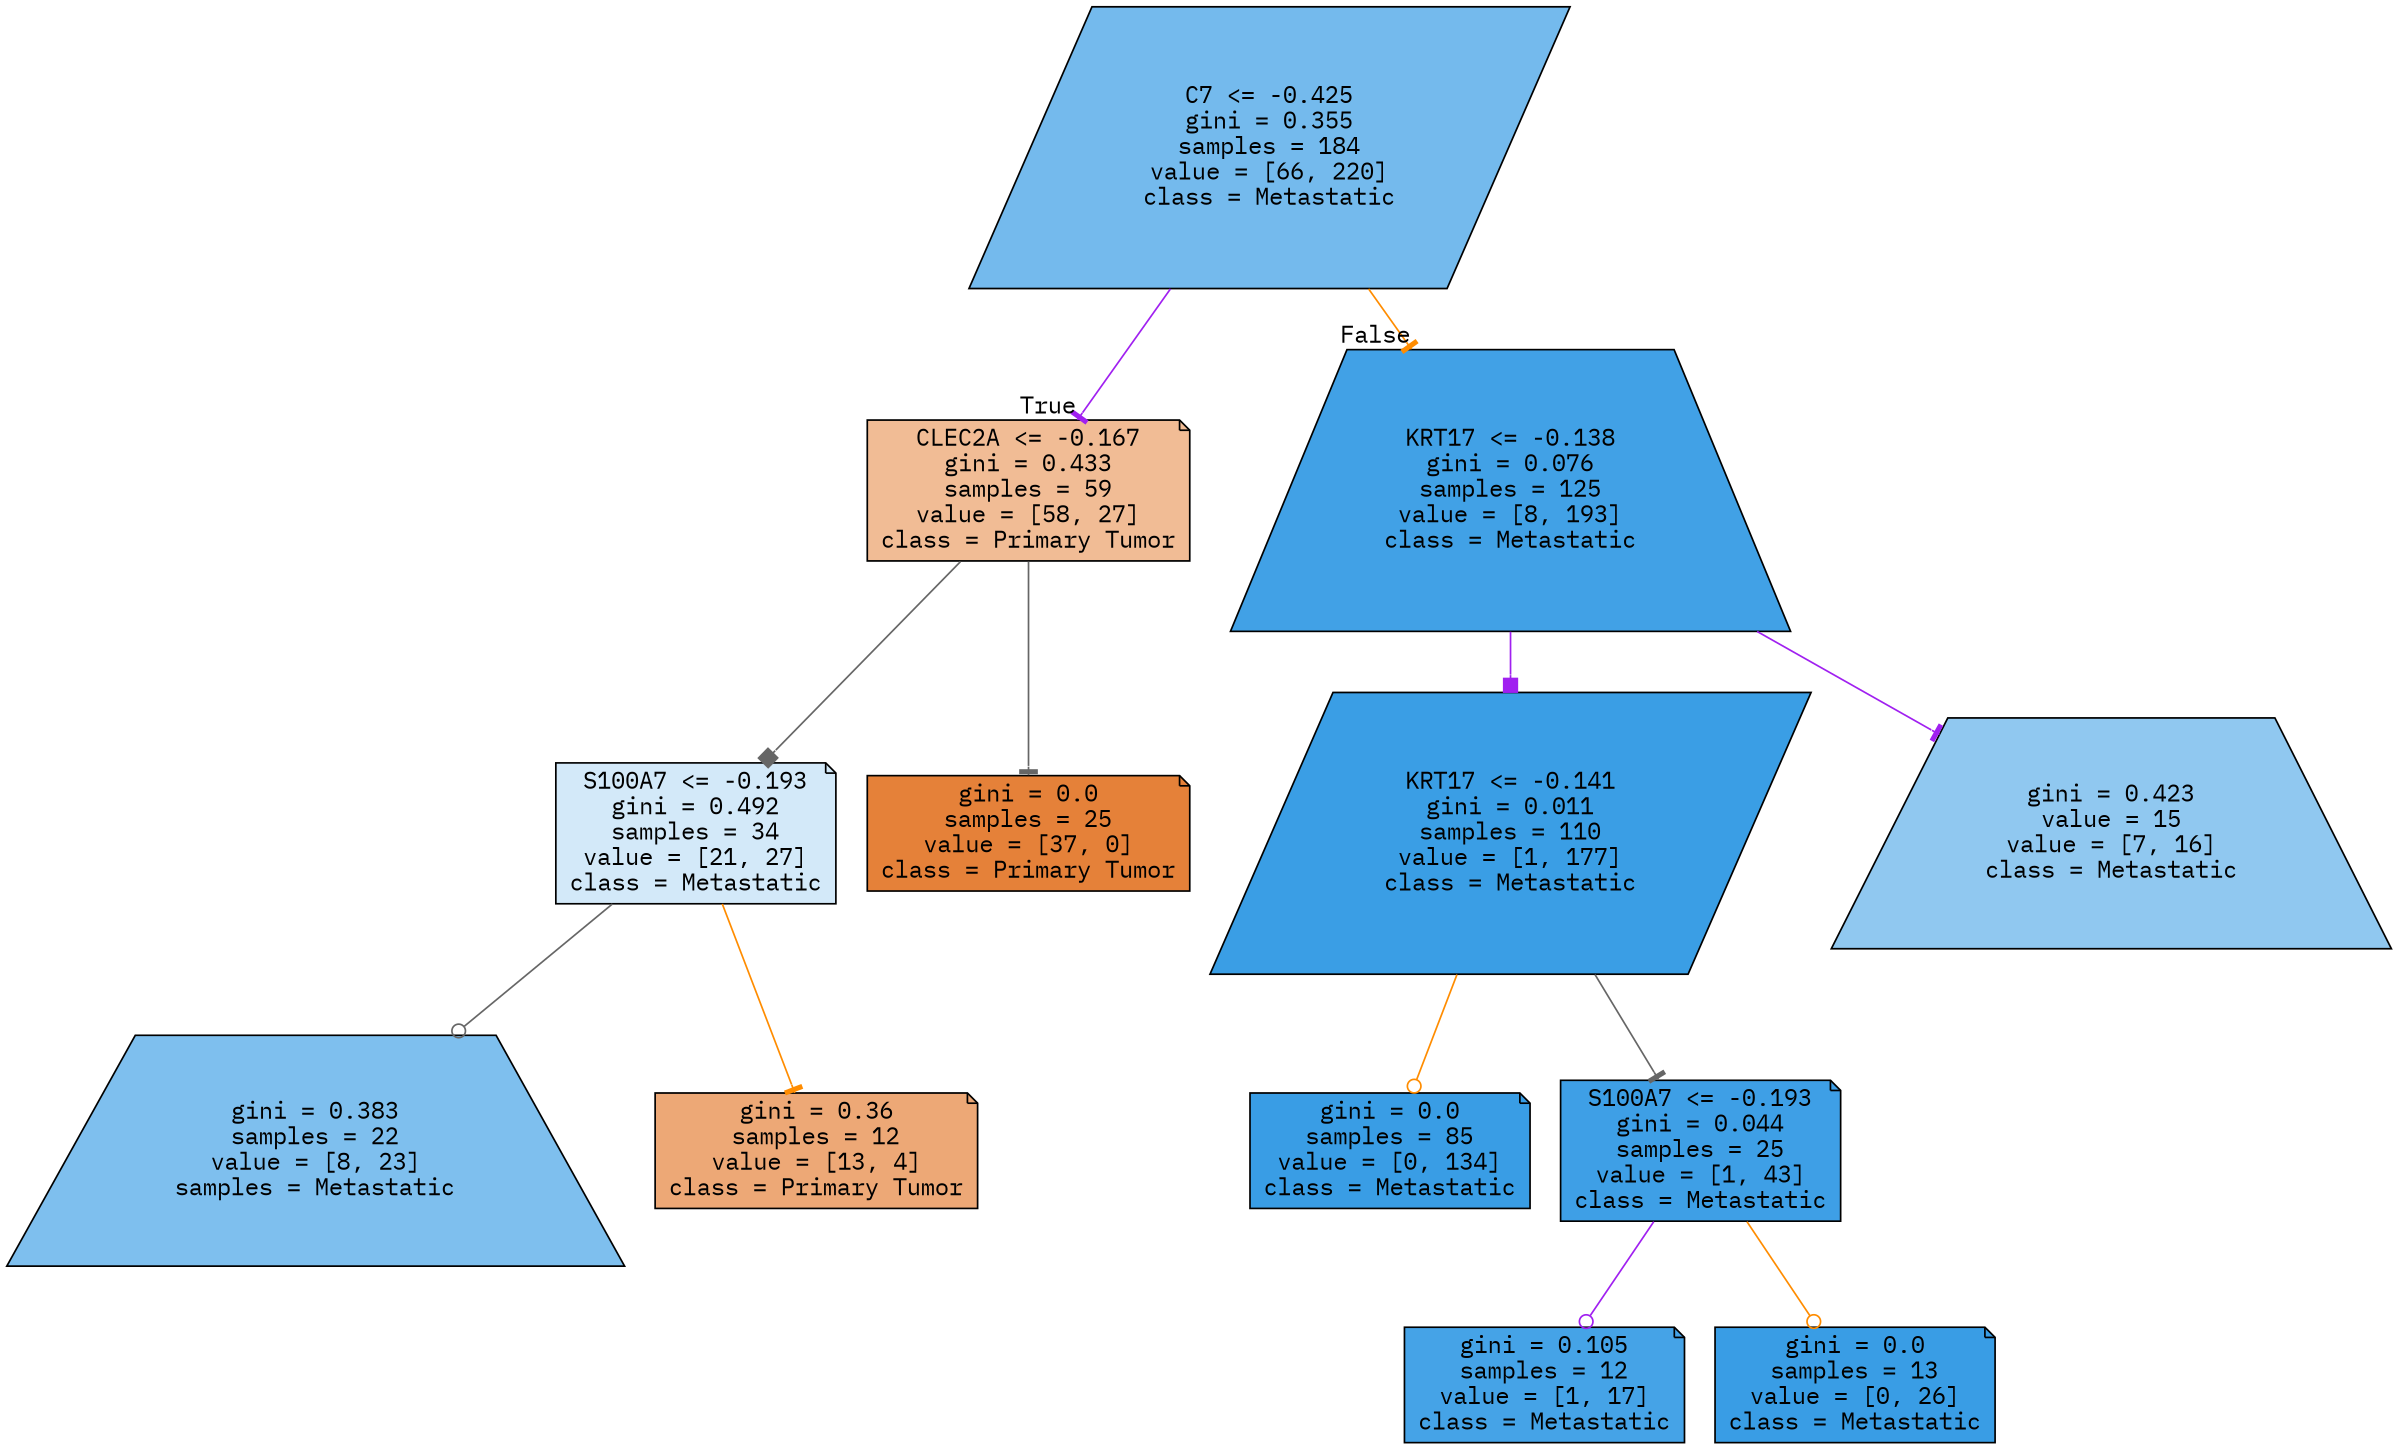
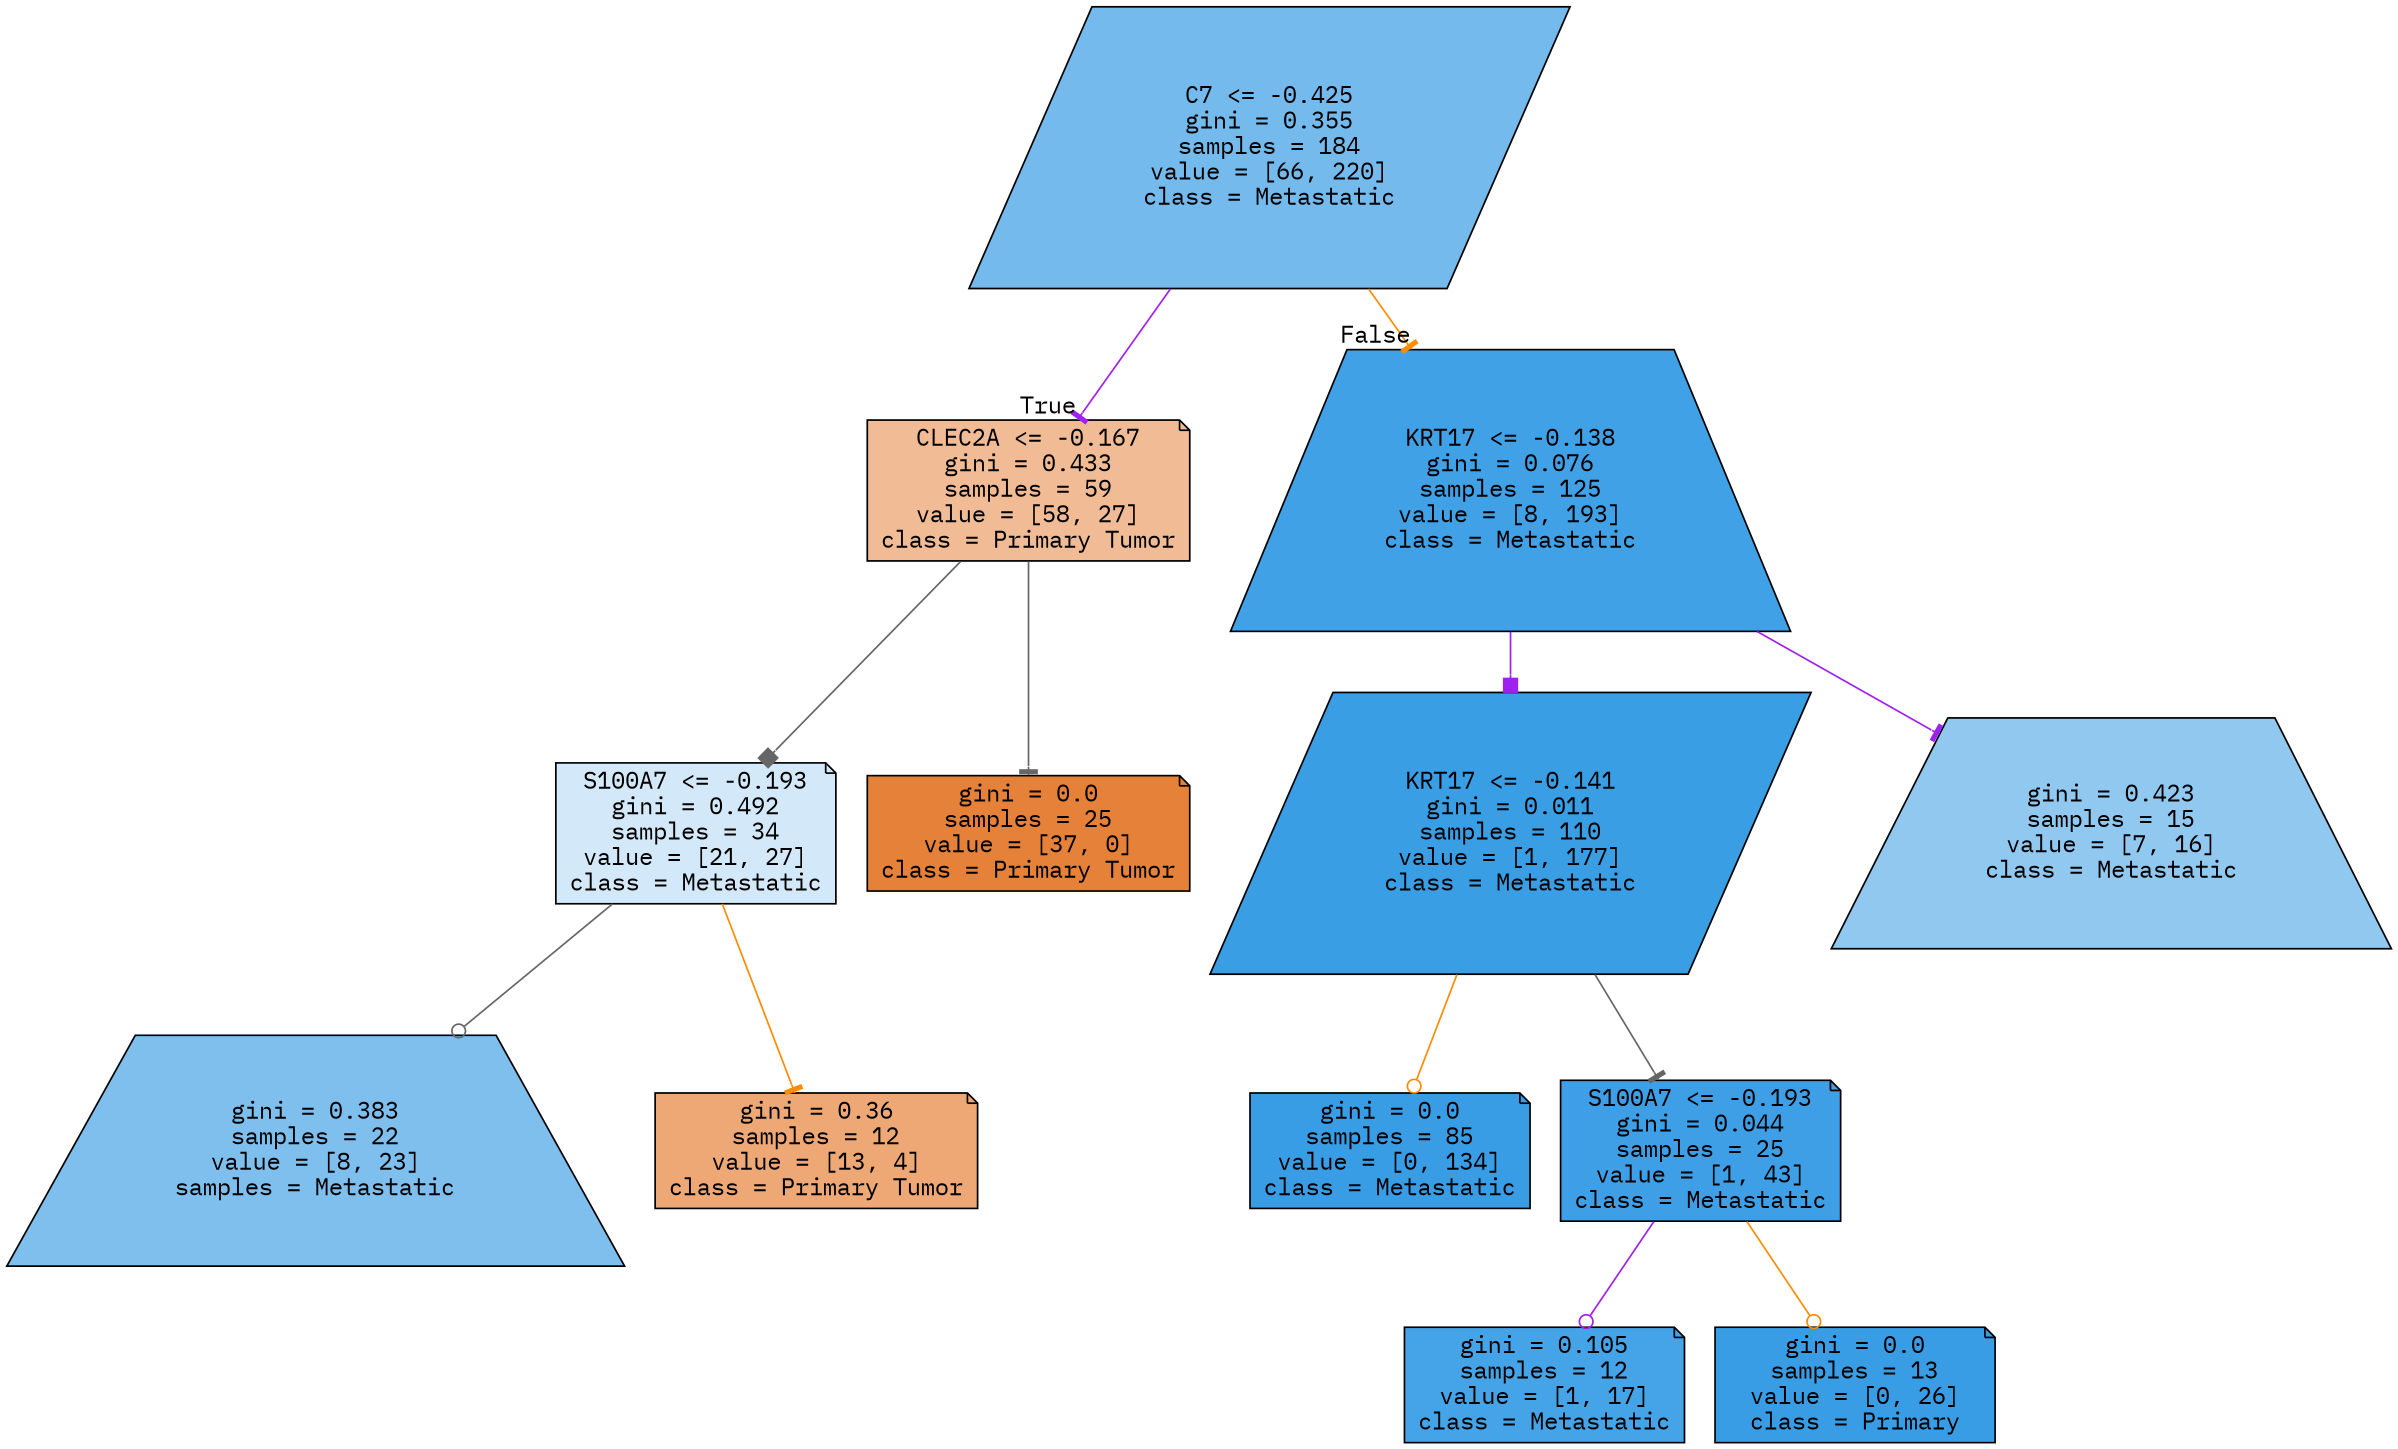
  digraph {
    fontname="IBM Plex Mono"
    node [color=black fillcolor="#399de5" fontname="IBM Plex Mono" shape=note style=filled]
    edge [arrowhead=tee color=purple fontname="IBM Plex Mono"]
    n1 [fillcolor="#74baed" label="C7 <= -0.425\ngini = 0.355\nsamples = 184\nvalue = [66, 220]\nclass = Metastatic" shape=parallelogram]
    n2 [fillcolor="#f1bc95" label="CLEC2A <= -0.167\ngini = 0.433\nsamples = 59\nvalue = [58, 27]\nclass = Primary Tumor"]
    n3 [fillcolor="#41a1e6" label="KRT17 <= -0.138\ngini = 0.076\nsamples = 125\nvalue = [8, 193]\nclass = Metastatic" shape=trapezium]
    n4 [fillcolor="#d3e9f9" label="S100A7 <= -0.193\ngini = 0.492\nsamples = 34\nvalue = [21, 27]\nclass = Metastatic"]
    n5 [fillcolor="#e58139" label="gini = 0.0\nsamples = 25\nvalue = [37, 0]\nclass = Primary Tumor"]
    n6 [fillcolor="#3a9ee5" label="KRT17 <= -0.141\ngini = 0.011\nsamples = 110\nvalue = [1, 177]\nclass = Metastatic" shape=parallelogram]
-   n7 [fillcolor="#90c8f0" label="gini = 0.423\nvalue = 15\nvalue = [7, 16]\nclass = Metastatic" shape=trapezium]
+   n7 [fillcolor="#90c8f0" label="gini = 0.423\nsamples = 15\nvalue = [7, 16]\nclass = Metastatic" shape=trapezium]
    n8 [fillcolor="#7ebfee" label="gini = 0.383\nsamples = 22\nvalue = [8, 23]\nsamples = Metastatic" shape=trapezium]
    n9 [fillcolor="#eda876" label="gini = 0.36\nsamples = 12\nvalue = [13, 4]\nclass = Primary Tumor"]
    n10 [label="gini = 0.0\nsamples = 85\nvalue = [0, 134]\nclass = Metastatic"]
    n11 [fillcolor="#3e9fe6" label="S100A7 <= -0.193\ngini = 0.044\nsamples = 25\nvalue = [1, 43]\nclass = Metastatic"]
    n12 [fillcolor="#45a3e7" label="gini = 0.105\nsamples = 12\nvalue = [1, 17]\nclass = Metastatic"]
-   n13 [label="gini = 0.0\nsamples = 13\nvalue = [0, 26]\nclass = Metastatic"]
+   n13 [label="gini = 0.0\nsamples = 13\nvalue = [0, 26]\nclass = Primary"]
    n1 -> n2 [headlabel=True labelangle=45 labeldistance=2.5]
    n1 -> n3 [color=darkorange headlabel=False labelangle=-45 labeldistance=2.5]
    n2 -> n4 [arrowhead=box color=gray40]
    n2 -> n5 [color=gray40]
    n3 -> n6 [arrowhead=box]
    n3 -> n7
    n4 -> n8 [arrowhead=odot color=gray40]
    n4 -> n9 [color=darkorange]
    n6 -> n10 [arrowhead=odot color=darkorange]
    n6 -> n11 [color=gray40]
    n11 -> n12 [arrowhead=odot]
    n11 -> n13 [arrowhead=odot color=darkorange]
  }
